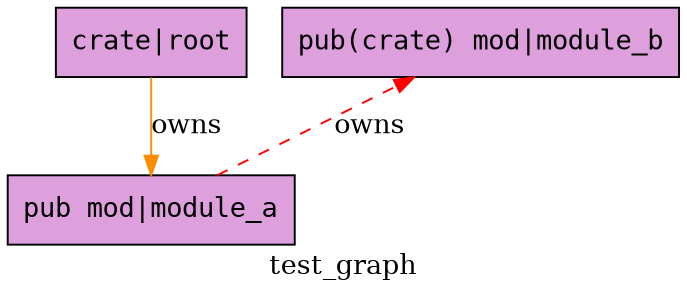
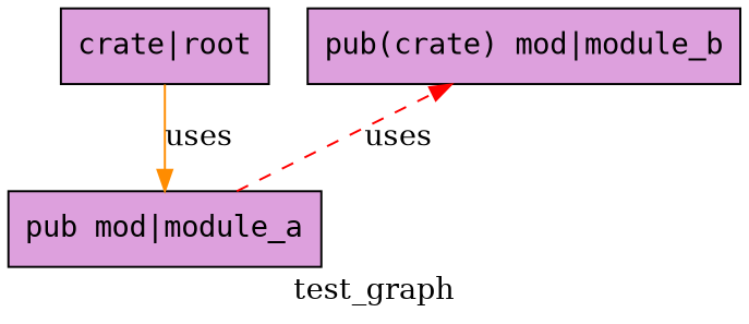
  digraph {
    label=test_graph
    rankdir=TB
    node [fillcolor=plum fontname=monospace shape=box style=filled]
    n1 [label="crate|root"]
    n2 [label="pub mod|module_a"]
    n3 [label="pub(crate) mod|module_b"]
-   n1 -> n2 [color=darkorange constraint=true label=owns style=solid]
-   n2 -> n3 [color=red constraint=false label=owns style=dashed]
+   n1 -> n2 [color=darkorange constraint=true label=uses style=solid]
+   n2 -> n3 [color=red constraint=false label=uses style=dashed]
  }
